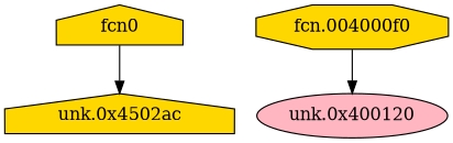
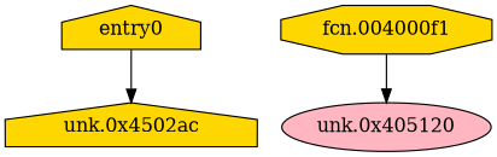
  digraph {
    node [fillcolor=gold shape=house style=filled]
-   n1 [label=fcn0]
+   n1 [label=entry0]
    n2 [label="unk.0x4502ac"]
-   n3 [label="fcn.004000f0" shape=octagon]
-   n4 [fillcolor=lightpink label="unk.0x400120" shape=ellipse]
+   n3 [label="fcn.004000f1" shape=octagon]
+   n4 [fillcolor=lightpink label="unk.0x405120" shape=ellipse]
    n1 -> n2
    n3 -> n4
  }
